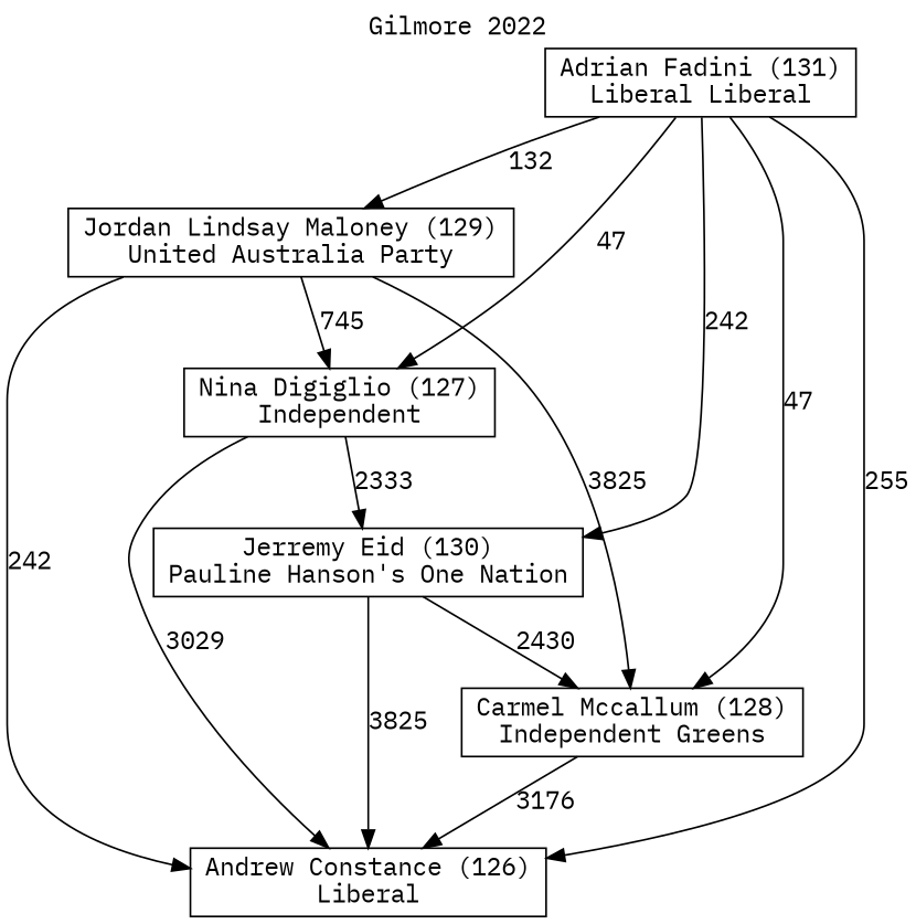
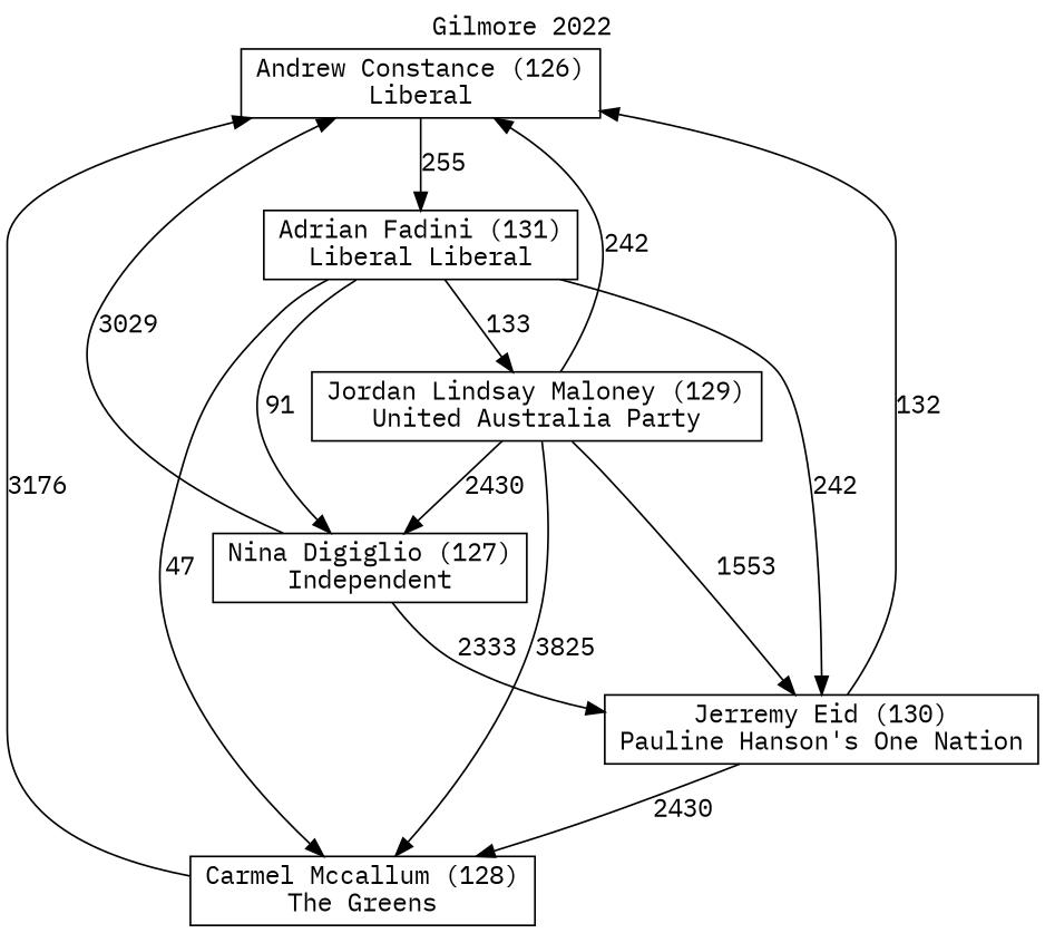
  digraph {
    fontname="IBM Plex Mono"
    label="Gilmore 2022"
    labelloc=t
    mclimit=10
    node [fontname="IBM Plex Mono" shape=box]
    edge [fontname="IBM Plex Mono"]
    n1 [label="Andrew Constance (126)\nLiberal"]
-   n2 [label="Carmel Mccallum (128)\nIndependent Greens"]
+   n2 [label="Carmel Mccallum (128)\nThe Greens"]
    n3 [label="Jerremy Eid (130)\nPauline Hanson's One Nation"]
    n4 [label="Nina Digiglio (127)\nIndependent"]
    n5 [label="Jordan Lindsay Maloney (129)\nUnited Australia Party"]
    n6 [label="Adrian Fadini (131)\nLiberal Liberal"]
    n2 -> n1 [label=3176]
-   n3 -> n1 [label=3825]
+   n3 -> n1 [label=132]
    n3 -> n2 [label=2430]
    n4 -> n1 [label=3029]
    n4 -> n3 [label=2333]
    n5 -> n1 [label=242]
    n5 -> n2 [label=3825]
-   n5 -> n4 [label=745]
-   n6 -> n1 [label=255]
+   n5 -> n3 [label=1553]
+   n5 -> n4 [label=2430]
+   n1 -> n6 [label=255]
    n6 -> n2 [label=47]
    n6 -> n3 [label=242]
-   n6 -> n4 [label=47]
-   n6 -> n5 [label=132]
+   n6 -> n4 [label=91]
+   n6 -> n5 [label=133]
  }
